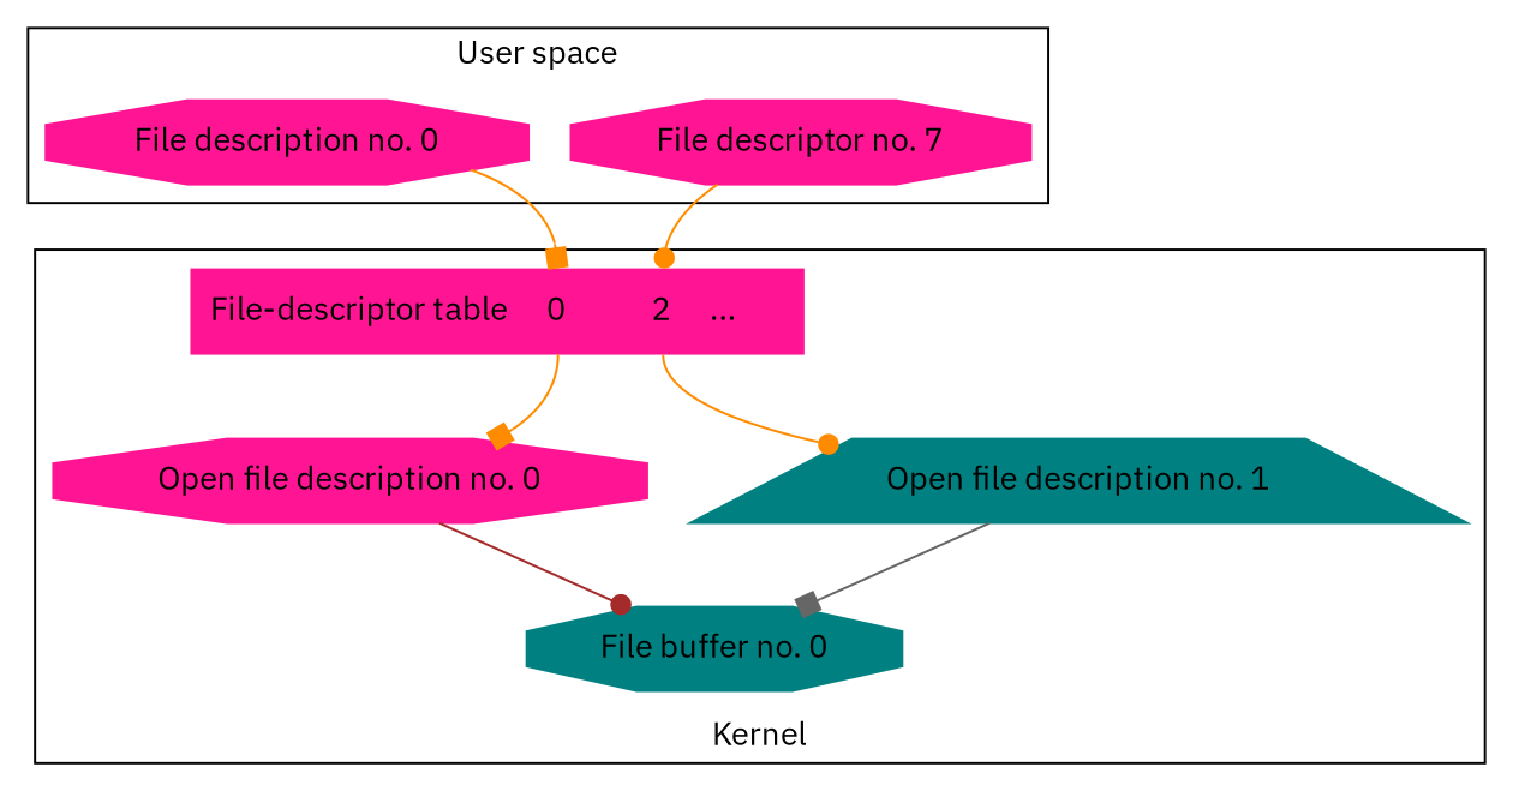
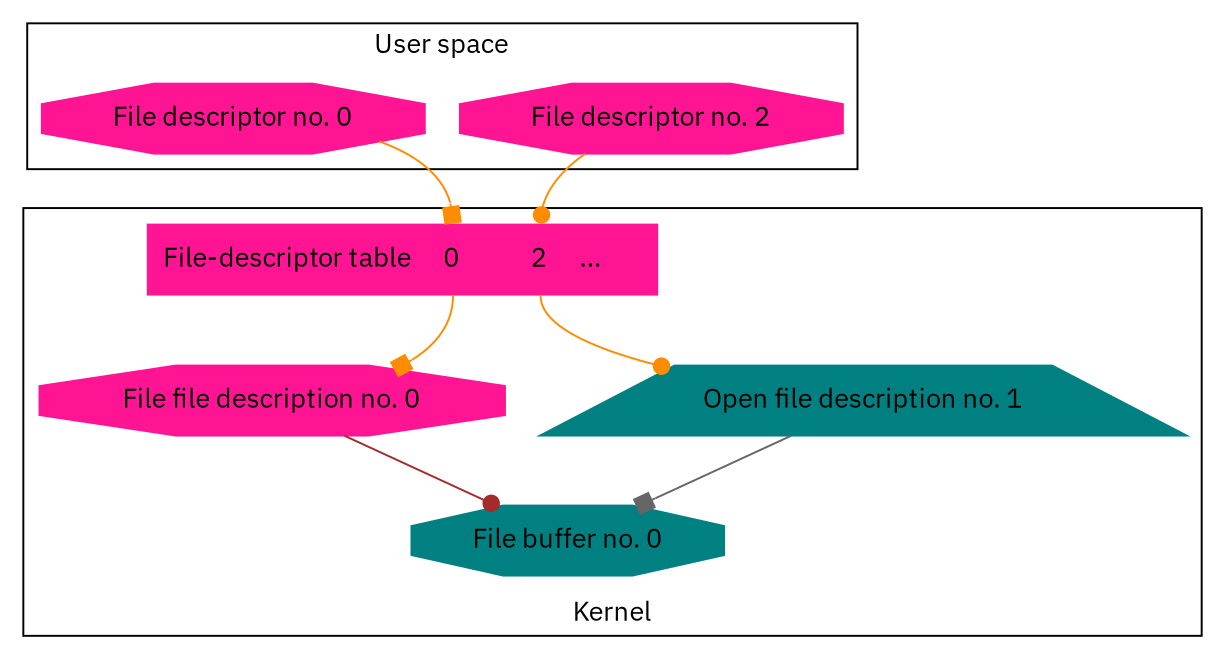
  strict digraph {
    fontname="IBM Plex Sans"
    node [color=deeppink fontname="IBM Plex Sans" shape=octagon style=filled]
    edge [arrowhead=box color=darkorange fontname="IBM Plex Sans"]
-   n1 [label="File description no. 0"]
-   n2 [label="File descriptor no. 7"]
+   n1 [label="File descriptor no. 0"]
+   n2 [label="File descriptor no. 2"]
    n3 [label="File-descriptor table | <fd0> 0 | | <fd2> 2 | ... |" shape=record]
-   n4 [label="Open file description no. 0"]
+   n4 [label="File file description no. 0"]
    n5 [color=teal label="Open file description no. 1" shape=trapezium]
    n6 [color=teal label="File buffer no. 0"]
    subgraph cluster_1 {
      label="User space"
      n1
      n2
    }
    subgraph cluster_2 {
      label=Kernel
      labelloc=b
      n3
      n4
      n5
      n6
    }
    n1 -> n3 [headport=fd0]
    n2 -> n3 [arrowhead=dot headport=fd2]
    n3 -> n4 [tailport=fd0]
    n3 -> n5 [arrowhead=dot tailport=fd2]
    n4 -> n6 [arrowhead=dot color=brown]
    n5 -> n6 [color=gray40]
  }
